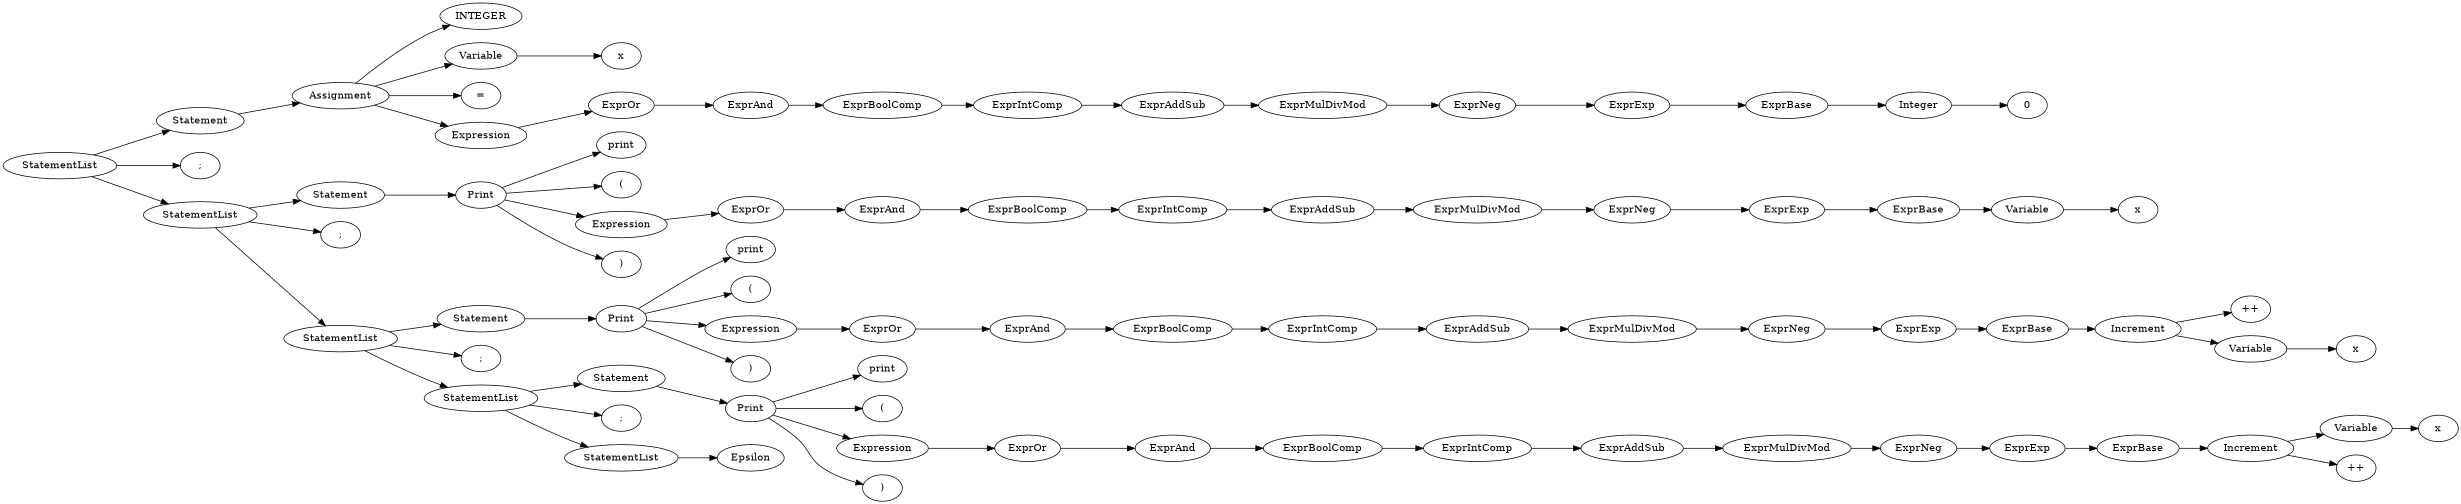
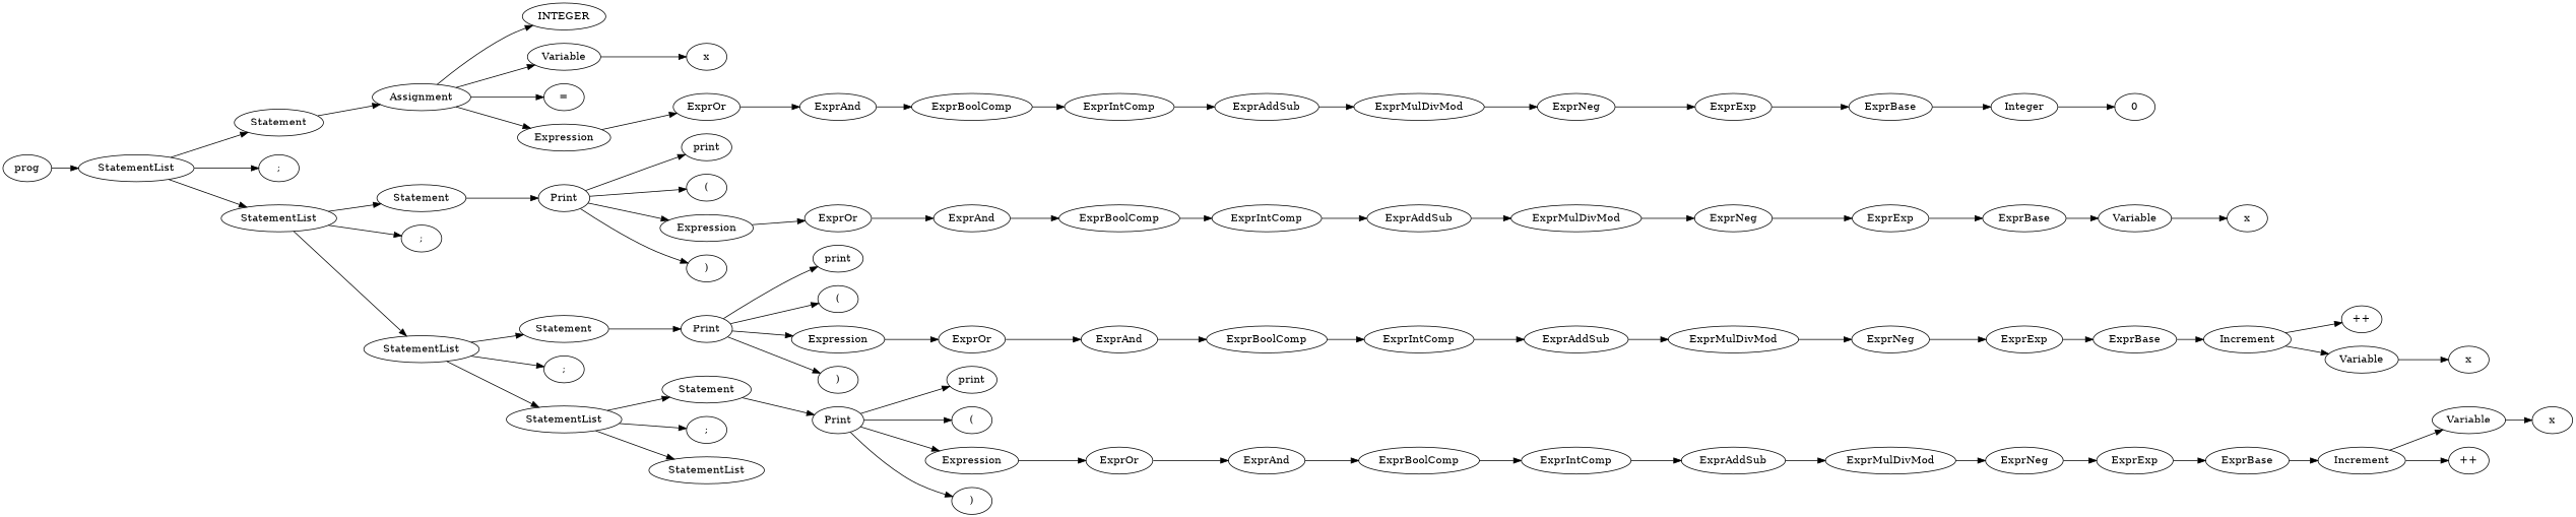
  digraph {
    rankdir=LR
+   n1 [label=prog]
    n2 [label=StatementList]
    n3 [label=Statement]
    n4 [label=";"]
    n5 [label=StatementList]
    n6 [label=Assignment]
    n7 [label=Statement]
    n8 [label=";"]
    n9 [label=StatementList]
    n10 [label=INTEGER]
    n11 [label=Variable]
    n12 [label="="]
    n13 [label=Expression]
    n14 [label=x]
    n15 [label=ExprOr]
    n16 [label=ExprAnd]
    n17 [label=ExprBoolComp]
    n18 [label=ExprIntComp]
    n19 [label=ExprAddSub]
    n20 [label=ExprMulDivMod]
    n21 [label=ExprNeg]
    n22 [label=ExprExp]
    n23 [label=ExprBase]
    n24 [label=Integer]
    n25 [label=0]
    n26 [label=Print]
    n27 [label=Statement]
    n28 [label=";"]
    n29 [label=StatementList]
    n30 [label=print]
    n31 [label="("]
    n32 [label=Expression]
    n33 [label=")"]
    n34 [label=ExprOr]
    n35 [label=ExprAnd]
    n36 [label=ExprBoolComp]
    n37 [label=ExprIntComp]
    n38 [label=ExprAddSub]
    n39 [label=ExprMulDivMod]
    n40 [label=ExprNeg]
    n41 [label=ExprExp]
    n42 [label=ExprBase]
    n43 [label=Variable]
    n44 [label=x]
    n45 [label=Print]
    n46 [label=Statement]
    n47 [label=";"]
    n48 [label=StatementList]
    n49 [label=print]
    n50 [label="("]
    n51 [label=Expression]
    n52 [label=")"]
    n53 [label=ExprOr]
    n54 [label=ExprAnd]
    n55 [label=ExprBoolComp]
    n56 [label=ExprIntComp]
    n57 [label=ExprAddSub]
    n58 [label=ExprMulDivMod]
    n59 [label=ExprNeg]
    n60 [label=ExprExp]
    n61 [label=ExprBase]
    n62 [label=Increment]
    n63 [label="++"]
    n64 [label=Variable]
    n65 [label=x]
    n66 [label=Print]
-   n67 [label=Epsilon]
    n68 [label=print]
    n69 [label="("]
    n70 [label=Expression]
    n71 [label=")"]
    n72 [label=ExprOr]
    n73 [label=ExprAnd]
    n74 [label=ExprBoolComp]
    n75 [label=ExprIntComp]
    n76 [label=ExprAddSub]
    n77 [label=ExprMulDivMod]
    n78 [label=ExprNeg]
    n79 [label=ExprExp]
    n80 [label=ExprBase]
    n81 [label=Increment]
    n82 [label=Variable]
    n83 [label="++"]
    n84 [label=x]
+   n1 -> n2
    n2 -> n3
    n2 -> n4
    n2 -> n5
    n3 -> n6
    n5 -> n7
    n5 -> n8
    n5 -> n9
    n6 -> n10
    n6 -> n11
    n6 -> n12
    n6 -> n13
    n7 -> n26
    n9 -> n27
    n9 -> n28
    n9 -> n29
    n11 -> n14
    n13 -> n15
    n15 -> n16
    n16 -> n17
    n17 -> n18
    n18 -> n19
    n19 -> n20
    n20 -> n21
    n21 -> n22
    n22 -> n23
    n23 -> n24
    n24 -> n25
    n26 -> n30
    n26 -> n31
    n26 -> n32
    n26 -> n33
    n27 -> n45
    n29 -> n46
    n29 -> n47
    n29 -> n48
    n32 -> n34
    n34 -> n35
    n35 -> n36
    n36 -> n37
    n37 -> n38
    n38 -> n39
    n39 -> n40
    n40 -> n41
    n41 -> n42
    n42 -> n43
    n43 -> n44
    n45 -> n49
    n45 -> n50
    n45 -> n51
    n45 -> n52
    n46 -> n66
-   n48 -> n67
    n51 -> n53
    n53 -> n54
    n54 -> n55
    n55 -> n56
    n56 -> n57
    n57 -> n58
    n58 -> n59
    n59 -> n60
    n60 -> n61
    n61 -> n62
    n62 -> n63
    n62 -> n64
    n64 -> n65
    n66 -> n68
    n66 -> n69
    n66 -> n70
    n66 -> n71
    n70 -> n72
    n72 -> n73
    n73 -> n74
    n74 -> n75
    n75 -> n76
    n76 -> n77
    n77 -> n78
    n78 -> n79
    n79 -> n80
    n80 -> n81
    n81 -> n82
    n81 -> n83
    n82 -> n84
  }
